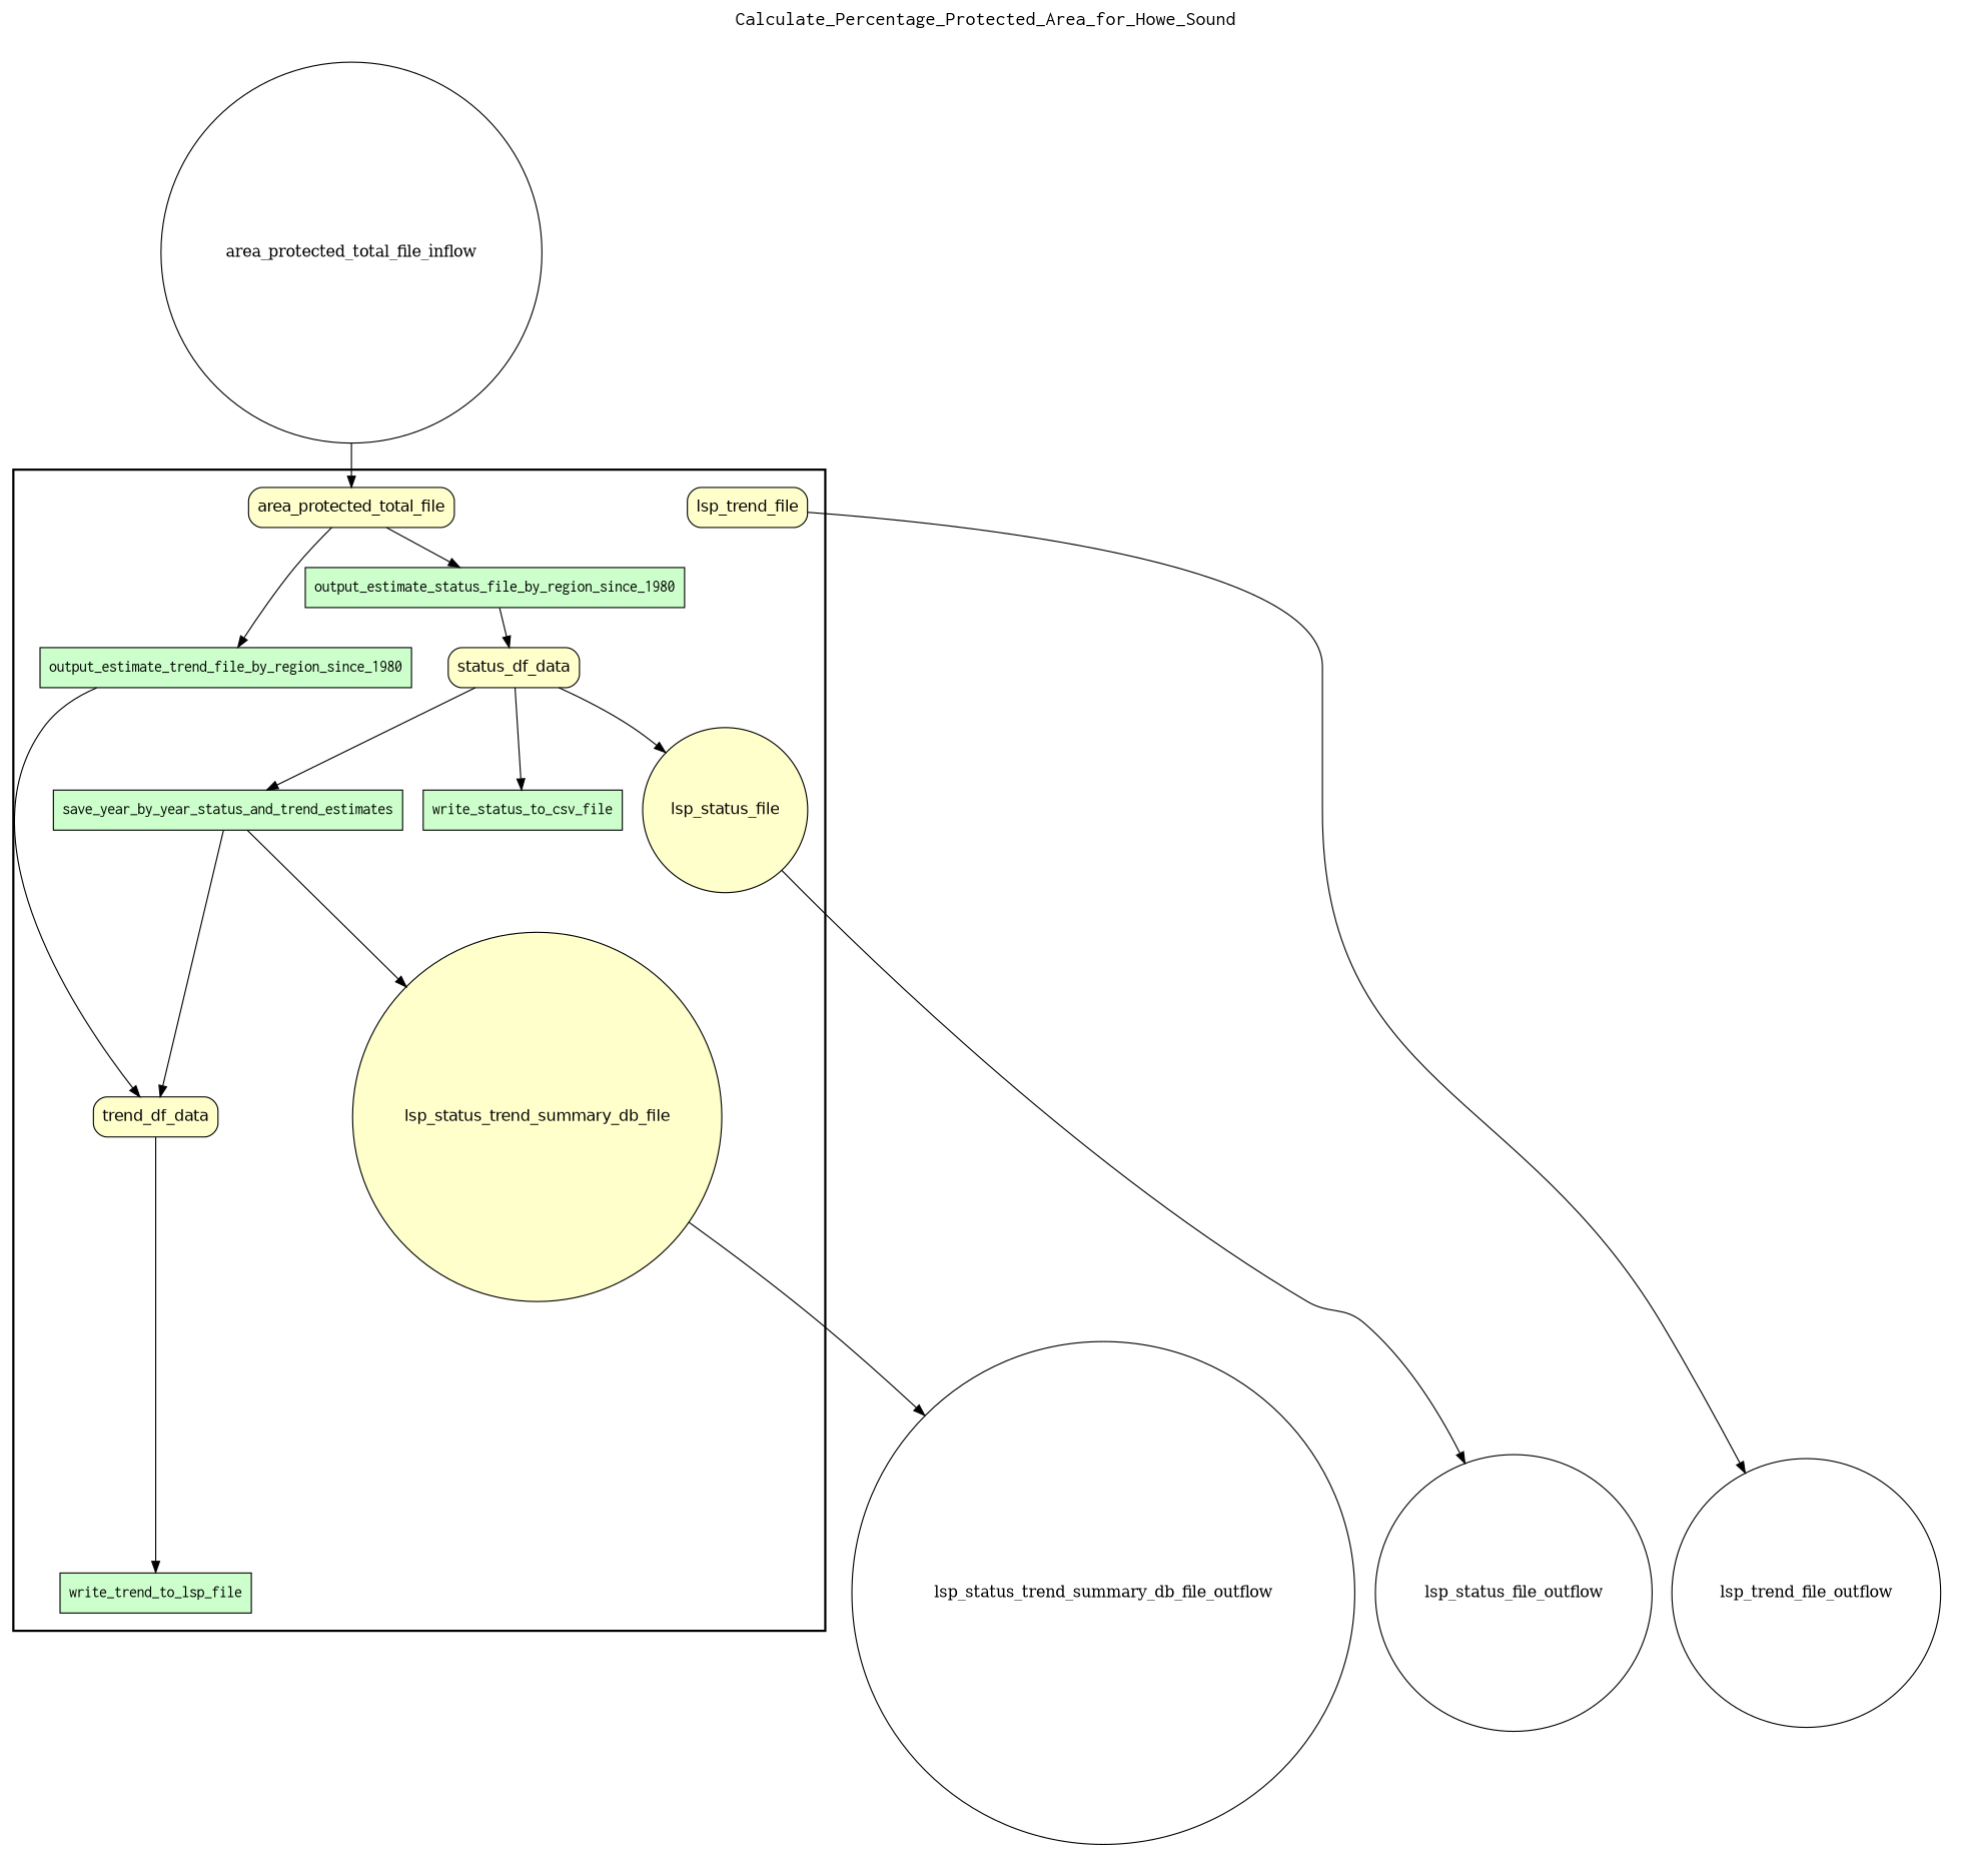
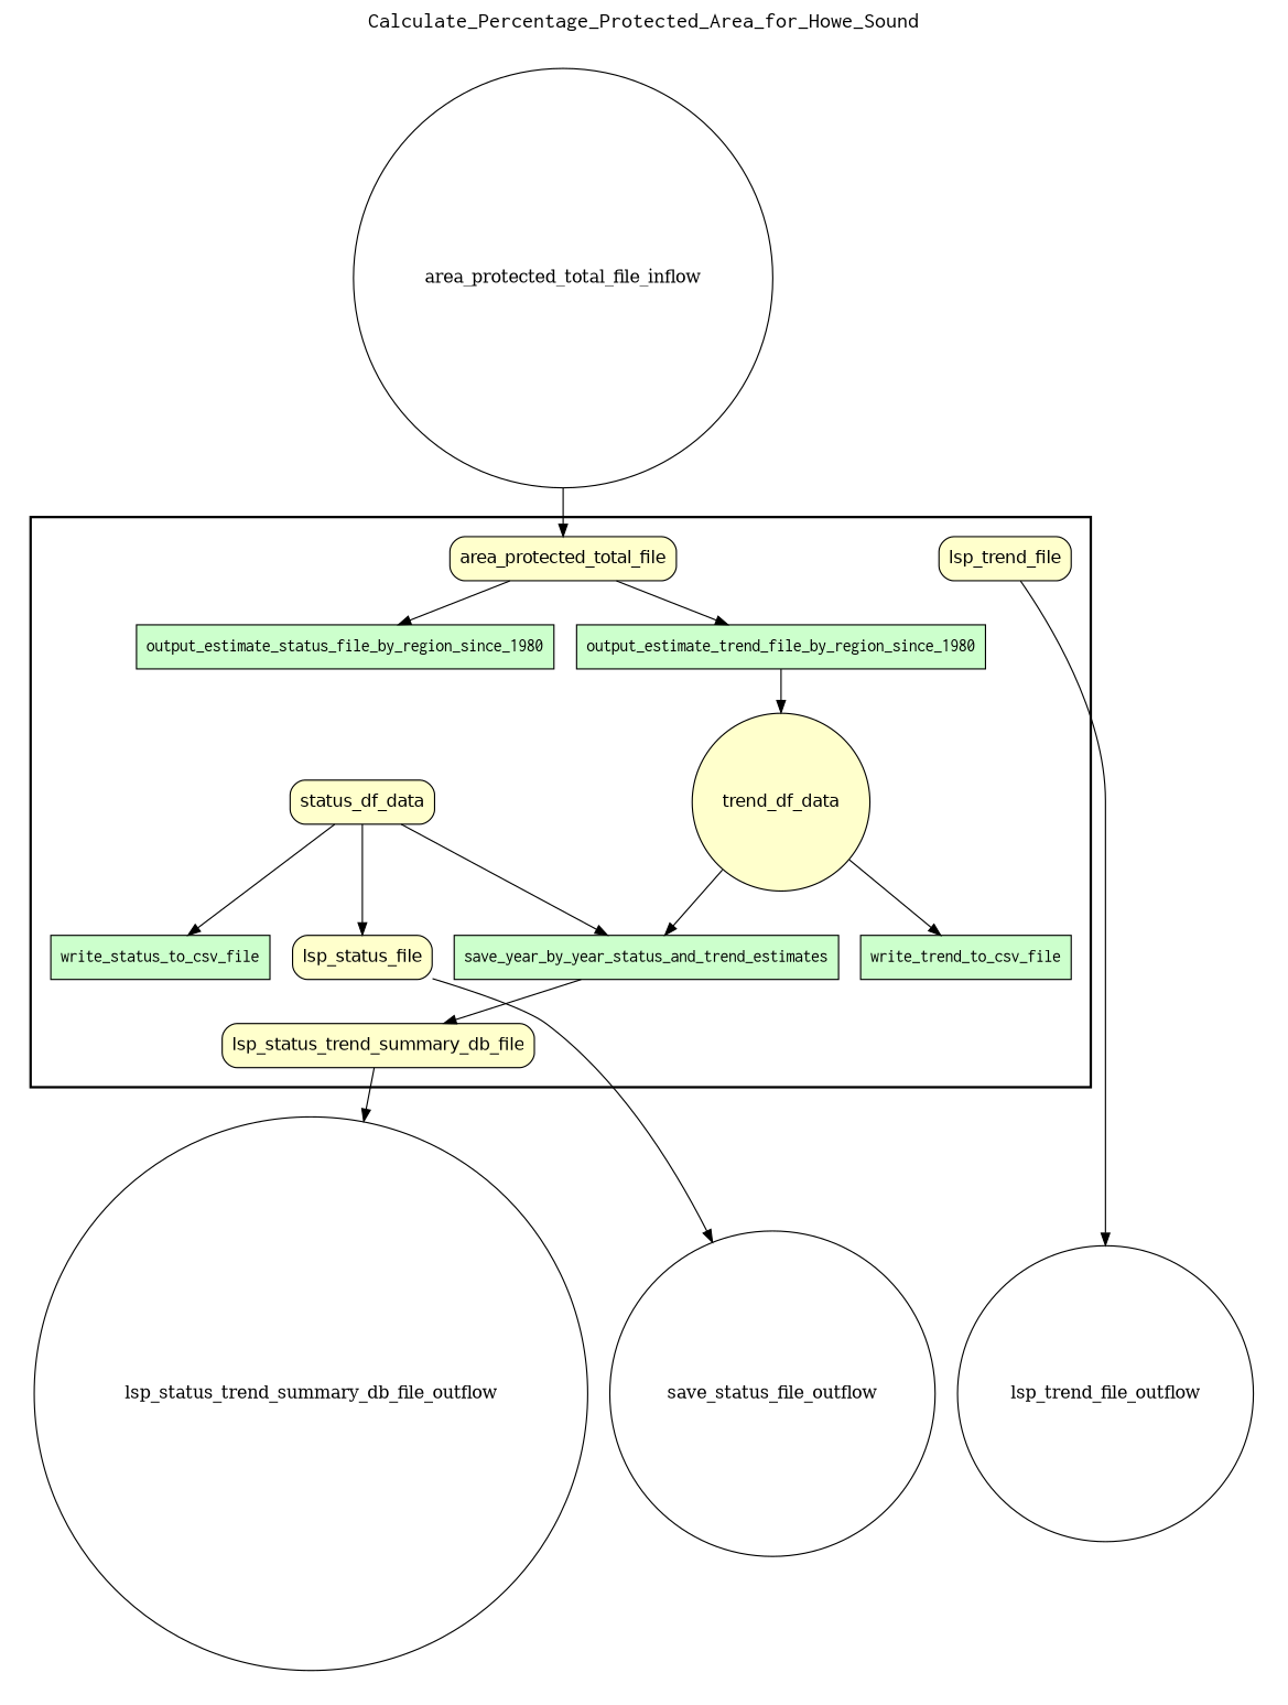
  digraph {
    fontname=Courier
    fontsize=18
    label=Calculate_Percentage_Protected_Area_for_Howe_Sound
    labelloc=t
    rankdir=TB
    node [fillcolor="#FFFFCC" fontname=Helvetica peripheries=1 shape=box style="rounded,filled"]
    write_status_to_csv_file [fillcolor="#CCFFCC" fontname=Courier style=filled]
    save_year_by_year_status_and_trend_estimates [fillcolor="#CCFFCC" fontname=Courier style=filled]
-   write_trend_to_csv_file [fillcolor="#CCFFCC" fontname=Courier style=filled label=write_trend_to_lsp_file]
+   write_trend_to_csv_file [fillcolor="#CCFFCC" fontname=Courier style=filled]
    output_estimate_status_file_by_region_since_1980 [fillcolor="#CCFFCC" fontname=Courier style=filled]
    output_estimate_trend_file_by_region_since_1980 [fillcolor="#CCFFCC" fontname=Courier style=filled]
    area_protected_total_file
    status_df_data
-   lsp_status_file [shape=circle]
-   trend_df_data
+   lsp_status_file
+   trend_df_data [shape=circle]
    lsp_trend_file
-   lsp_status_trend_summary_db_file [shape=circle]
+   lsp_status_trend_summary_db_file
    area_protected_total_file_inflow [fillcolor="#FFFFFF" shape=circle width=0.2 fontname="" style=""]
    lsp_status_trend_summary_db_file_outflow [fillcolor="#FFFFFF" shape=circle width=0.2 fontname="" style=""]
    lsp_trend_file_outflow [fillcolor="#FFFFFF" shape=circle width=0.2 fontname="" style=""]
-   lsp_status_file_outflow [fillcolor="#FFFFFF" shape=circle width=0.2 fontname="" style=""]
+   lsp_status_file_outflow [fillcolor="#FFFFFF" shape=circle width=0.2 label=save_status_file_outflow fontname="" style=""]
    subgraph cluster_1 {
      color=black
      label=""
      penwidth=2
      subgraph cluster_2 {
        color=white
        label=""
        penwidth=2
        write_status_to_csv_file
        save_year_by_year_status_and_trend_estimates
        write_trend_to_csv_file
        output_estimate_status_file_by_region_since_1980
        output_estimate_trend_file_by_region_since_1980
        area_protected_total_file
        status_df_data
        lsp_status_file
        trend_df_data
        lsp_trend_file
        lsp_status_trend_summary_db_file
      }
    }
    subgraph cluster_3 {
      color=white
      label=""
      penwidth=2
      subgraph cluster_4 {
        color=white
        label=""
        penwidth=2
        area_protected_total_file_inflow
      }
    }
    subgraph cluster_5 {
      color=white
      label=""
      penwidth=2
      subgraph cluster_6 {
        color=white
        label=""
        penwidth=2
        lsp_status_trend_summary_db_file_outflow
        lsp_trend_file_outflow
        lsp_status_file_outflow
      }
    }
    save_year_by_year_status_and_trend_estimates -> lsp_status_trend_summary_db_file
-   output_estimate_status_file_by_region_since_1980 -> status_df_data
    output_estimate_trend_file_by_region_since_1980 -> trend_df_data
    area_protected_total_file -> output_estimate_status_file_by_region_since_1980
    area_protected_total_file -> output_estimate_trend_file_by_region_since_1980
    status_df_data -> write_status_to_csv_file
    status_df_data -> save_year_by_year_status_and_trend_estimates
    status_df_data -> lsp_status_file
    lsp_status_file -> lsp_status_file_outflow
-   save_year_by_year_status_and_trend_estimates -> trend_df_data
+   trend_df_data -> save_year_by_year_status_and_trend_estimates
    trend_df_data -> write_trend_to_csv_file
    lsp_trend_file -> lsp_trend_file_outflow
    lsp_status_trend_summary_db_file -> lsp_status_trend_summary_db_file_outflow
    area_protected_total_file_inflow -> area_protected_total_file
  }
